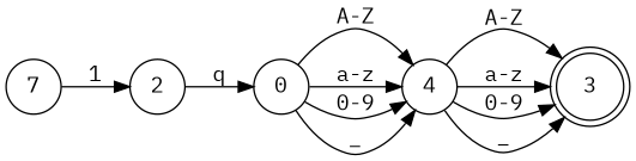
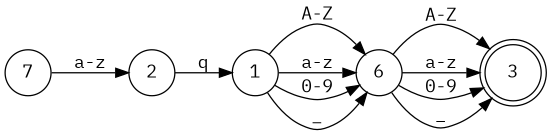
  digraph {
    fontname="IBM Plex Mono"
    rankdir=LR
    node [fontname="IBM Plex Mono" shape=circle]
    edge [fontname="IBM Plex Mono"]
    n1 [height=0.5 label=7 width=0.5]
    2 [height=0.5 width=0.5]
-   1 [height=0.5 width=0.5 label=0]
-   4 [height=0.5 width=0.5]
+   1 [height=0.5 width=0.5]
+   4 [height=0.5 width=0.5 label=6]
    3 [height=0.61111 shape=doublecircle width=0.61111]
-   n1 -> 2 [label=1]
+   n1 -> 2 [label="a-z"]
    2 -> 1 [label=q]
    1 -> 4 [label="A-Z"]
    1 -> 4 [label="a-z"]
    1 -> 4 [label="0-9"]
    1 -> 4 [label=_]
    4 -> 3 [label="A-Z"]
    4 -> 3 [label="a-z"]
    4 -> 3 [label="0-9"]
    4 -> 3 [label=_]
  }
